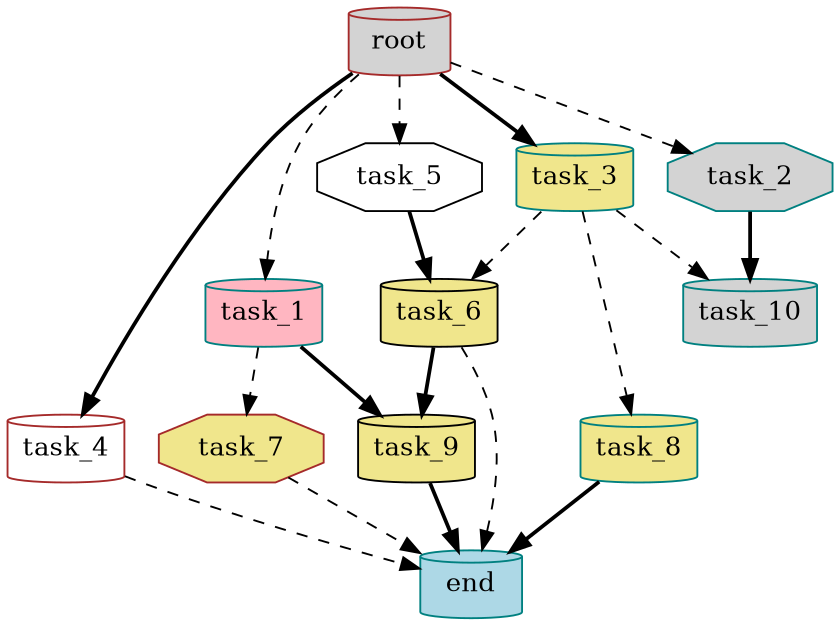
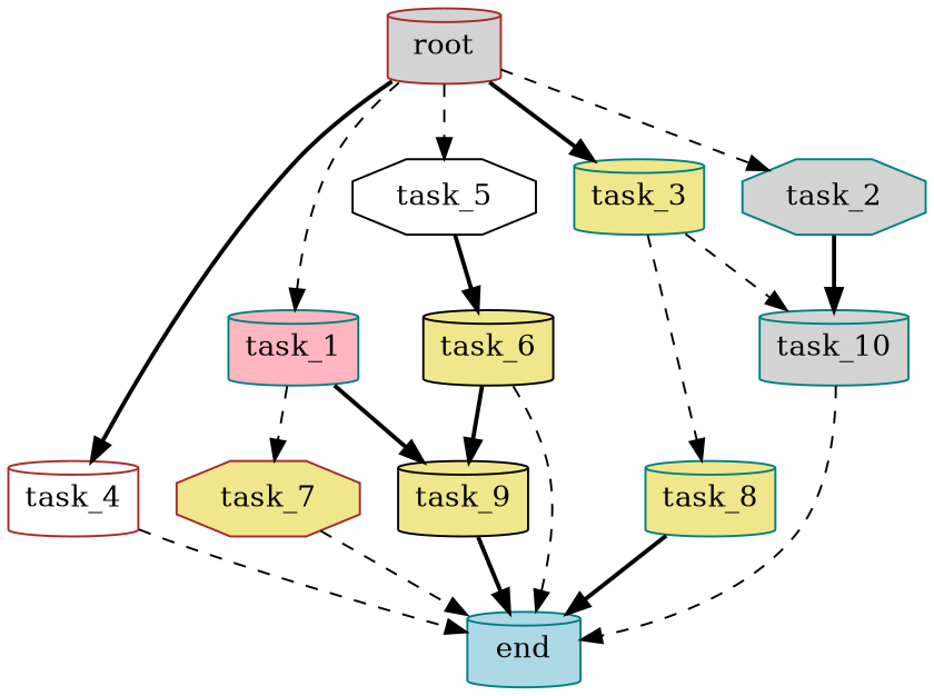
  digraph {
    node [color=teal fillcolor=khaki shape=cylinder style=filled]
    edge [style=dashed]
    root [color=brown fillcolor=lightgrey]
    task_1 [fillcolor=lightpink]
    task_2 [fillcolor=lightgrey shape=octagon]
    task_3
    task_4 [color=brown fillcolor=white]
    task_5 [color=black fillcolor=white shape=octagon]
    task_7 [color=brown shape=octagon]
    task_9 [color=black]
    task_10 [fillcolor=lightgrey]
    task_6 [color=black]
    task_8
    end [fillcolor=lightblue]
    root -> task_1
    root -> task_2
    root -> task_3 [style=bold]
    root -> task_4 [style=bold]
    root -> task_5
    task_1 -> task_7
    task_1 -> task_9 [style=bold]
    task_2 -> task_10 [style=bold]
    task_3 -> task_10
-   task_3 -> task_6
    task_3 -> task_8
    task_4 -> end
    task_5 -> task_6 [style=bold]
    task_7 -> end
    task_9 -> end [style=bold]
+   task_10 -> end
    task_6 -> task_9 [style=bold]
    task_6 -> end
    task_8 -> end [style=bold]
  }
